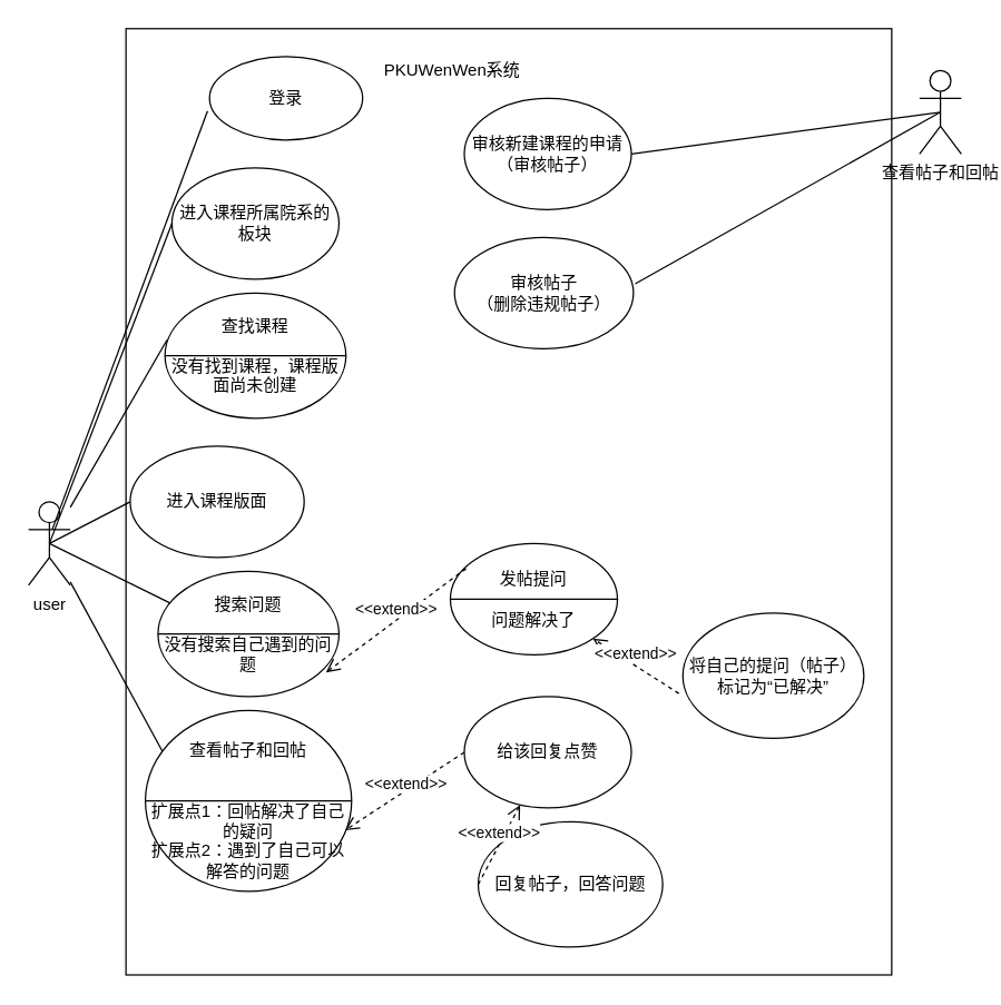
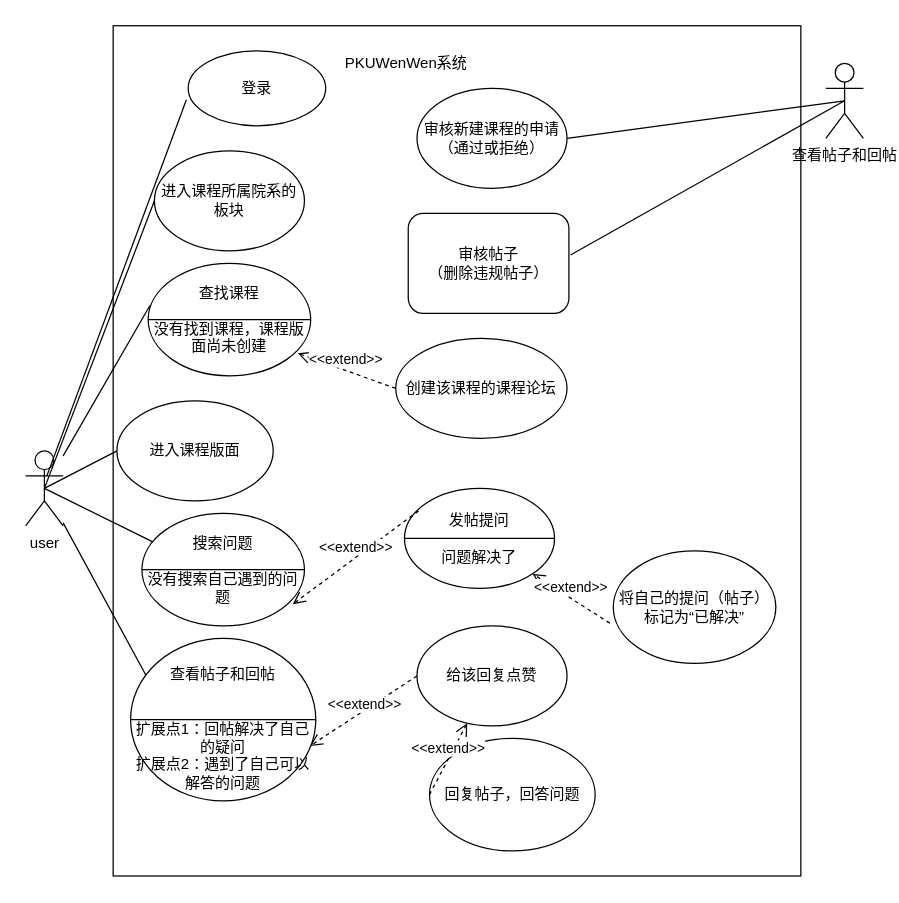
  <mxCell id="0" />
  <mxCell id="1" parent="0" />
  <mxCell id="2" value="" style="rounded=0;whiteSpace=wrap;html=1;" vertex="1" parent="1"><mxGeometry x="90" y="20" width="550" height="680" as="geometry" /></mxCell>
  <mxCell id="3" value="user" style="shape=umlActor;verticalLabelPosition=bottom;verticalAlign=top;html=1;outlineConnect=0;" parent="1" vertex="1"><mxGeometry x="20" y="360" width="30" height="60" as="geometry" /></mxCell>
  <mxCell id="4" value="登录" style="ellipse;whiteSpace=wrap;html=1;" parent="1" vertex="1"><mxGeometry x="150" y="40" width="110" height="60" as="geometry" /></mxCell>
  <mxCell id="5" value="" style="endArrow=none;html=1;entryX=-0.013;entryY=0.653;entryDx=0;entryDy=0;entryPerimeter=0;exitX=0.567;exitY=0.333;exitDx=0;exitDy=0;exitPerimeter=0;" parent="1" source="3" target="4" edge="1"><mxGeometry width="50" height="50" relative="1" as="geometry"><mxPoint x="13" y="390" as="sourcePoint" /><mxPoint x="393" y="180" as="targetPoint" /><Array as="points" /></mxGeometry></mxCell>
  <mxCell id="6" value="进入课程所属院系的板块" style="ellipse;whiteSpace=wrap;html=1;" parent="1" vertex="1"><mxGeometry x="123" y="120" width="120" height="80" as="geometry" /></mxCell>
  <mxCell id="7" value="进入课程版面" style="ellipse;whiteSpace=wrap;html=1;" parent="1" vertex="1"><mxGeometry x="93" y="320" width="125" height="80" as="geometry" /></mxCell>
  <mxCell id="8" value="回复帖子，回答问题" style="ellipse;whiteSpace=wrap;html=1;" parent="1" vertex="1"><mxGeometry x="343" y="590" width="132.5" height="90" as="geometry" /></mxCell>
  <mxCell id="9" value="发帖提问&lt;br&gt;&lt;br&gt;问题解决了" style="shape=lineEllipse;perimeter=ellipsePerimeter;whiteSpace=wrap;html=1;backgroundOutline=1;" parent="1" vertex="1"><mxGeometry x="323" y="390" width="120" height="80" as="geometry" /></mxCell>
  <mxCell id="10" value="查找课程&lt;br&gt;&lt;br&gt;没有找到课程，课程版面尚未创建" style="shape=lineEllipse;perimeter=ellipsePerimeter;whiteSpace=wrap;html=1;backgroundOutline=1;" parent="1" vertex="1"><mxGeometry x="118" y="210" width="130" height="90" as="geometry" /></mxCell>
+ <mxCell id="11" value="创建该课程的课程论坛" style="ellipse;whiteSpace=wrap;html=1;" parent="1" vertex="1"><mxGeometry x="316" y="270" width="137" height="80" as="geometry" /></mxCell>
  <mxCell id="12" value="搜索问题&lt;br&gt;&lt;br&gt;没有搜索自己遇到的问题" style="shape=lineEllipse;perimeter=ellipsePerimeter;whiteSpace=wrap;html=1;backgroundOutline=1;" parent="1" vertex="1"><mxGeometry x="113" y="410" width="130" height="90" as="geometry" /></mxCell>
+ <mxCell id="13" value="&amp;lt;&amp;lt;extend&amp;gt;&amp;gt;" style="html=1;verticalAlign=bottom;endArrow=open;dashed=1;endSize=8;entryX=0.921;entryY=0.8;entryDx=0;entryDy=0;entryPerimeter=0;exitX=0;exitY=0.5;exitDx=0;exitDy=0;" parent="1" source="11" target="10" edge="1"><mxGeometry relative="1" as="geometry"><mxPoint x="333" y="250" as="sourcePoint" /><mxPoint x="253" y="250" as="targetPoint" /></mxGeometry></mxCell>
  <mxCell id="14" value="&amp;lt;&amp;lt;extend&amp;gt;&amp;gt;" style="html=1;verticalAlign=bottom;endArrow=open;dashed=1;endSize=8;exitX=0.094;exitY=0.225;exitDx=0;exitDy=0;exitPerimeter=0;entryX=0.928;entryY=0.807;entryDx=0;entryDy=0;entryPerimeter=0;" parent="1" source="9" target="12" edge="1"><mxGeometry relative="1" as="geometry"><mxPoint x="403" y="350" as="sourcePoint" /><mxPoint x="323" y="350" as="targetPoint" /></mxGeometry></mxCell>
  <mxCell id="15" value="将自己的提问（帖子）标记为“已解决”" style="ellipse;whiteSpace=wrap;html=1;" parent="1" vertex="1"><mxGeometry x="490" y="440" width="130" height="90" as="geometry" /></mxCell>
  <mxCell id="16" value="&amp;lt;&amp;lt;extend&amp;gt;&amp;gt;" style="html=1;verticalAlign=bottom;endArrow=open;dashed=1;endSize=8;entryX=0.968;entryY=0.662;entryDx=0;entryDy=0;exitX=0;exitY=0.5;exitDx=0;exitDy=0;entryPerimeter=0;" parent="1" source="19" target="18" edge="1"><mxGeometry x="0.027" y="4" relative="1" as="geometry"><mxPoint x="353" y="590" as="sourcePoint" /><mxPoint x="263" y="650" as="targetPoint" /><mxPoint as="offset" /></mxGeometry></mxCell>
  <mxCell id="17" value="&amp;lt;&amp;lt;extend&amp;gt;&amp;gt;" style="html=1;verticalAlign=bottom;endArrow=open;dashed=1;endSize=8;exitX=-0.022;exitY=0.642;exitDx=0;exitDy=0;exitPerimeter=0;entryX=1;entryY=1;entryDx=0;entryDy=0;" parent="1" source="15" target="9" edge="1"><mxGeometry relative="1" as="geometry"><mxPoint x="403" y="340" as="sourcePoint" /><mxPoint x="323" y="340" as="targetPoint" /></mxGeometry></mxCell>
  <mxCell id="18" value="&lt;span&gt;&lt;br&gt;&lt;br&gt;&lt;br&gt;查看帖子和回帖&lt;br&gt;&lt;br&gt;&lt;br&gt;扩展点1：回帖解决了自己的疑问&lt;br&gt;扩展点2：遇到了自己可以解答的问题&lt;br&gt;&lt;br&gt;&lt;br&gt;&lt;/span&gt;" style="shape=lineEllipse;perimeter=ellipsePerimeter;whiteSpace=wrap;html=1;backgroundOutline=1;" parent="1" vertex="1"><mxGeometry x="103.93" y="510" width="148.13" height="130" as="geometry" /></mxCell>
  <mxCell id="19" value="给该回复点赞" style="ellipse;whiteSpace=wrap;html=1;" parent="1" vertex="1"><mxGeometry x="333" y="500" width="120" height="80" as="geometry" /></mxCell>
  <mxCell id="20" value="&amp;lt;&amp;lt;extend&amp;gt;&amp;gt;" style="html=1;verticalAlign=bottom;endArrow=open;dashed=1;endSize=8;exitX=0;exitY=0.5;exitDx=0;exitDy=0;" parent="1" source="8" target="19" edge="1"><mxGeometry relative="1" as="geometry"><mxPoint x="333" y="560" as="sourcePoint" /><mxPoint x="253" y="560" as="targetPoint" /></mxGeometry></mxCell>
  <mxCell id="21" value="" style="endArrow=none;html=1;entryX=0;entryY=0.5;entryDx=0;entryDy=0;exitX=0.5;exitY=0.5;exitDx=0;exitDy=0;exitPerimeter=0;" parent="1" source="3" target="6" edge="1"><mxGeometry width="50" height="50" relative="1" as="geometry"><mxPoint x="320" y="350" as="sourcePoint" /><mxPoint x="370" y="300" as="targetPoint" /></mxGeometry></mxCell>
  <mxCell id="22" value="" style="endArrow=none;html=1;entryX=0.011;entryY=0.375;entryDx=0;entryDy=0;entryPerimeter=0;" parent="1" source="3" target="10" edge="1"><mxGeometry width="50" height="50" relative="1" as="geometry"><mxPoint x="320" y="460" as="sourcePoint" /><mxPoint x="370" y="410" as="targetPoint" /></mxGeometry></mxCell>
  <mxCell id="23" value="" style="endArrow=none;html=1;entryX=0;entryY=0.5;entryDx=0;entryDy=0;exitX=0.5;exitY=0.5;exitDx=0;exitDy=0;exitPerimeter=0;" parent="1" source="3" target="7" edge="1"><mxGeometry width="50" height="50" relative="1" as="geometry"><mxPoint x="320" y="460" as="sourcePoint" /><mxPoint x="370" y="410" as="targetPoint" /></mxGeometry></mxCell>
  <mxCell id="24" value="" style="endArrow=none;html=1;entryX=0.067;entryY=0.253;entryDx=0;entryDy=0;entryPerimeter=0;exitX=0.5;exitY=0.5;exitDx=0;exitDy=0;exitPerimeter=0;" parent="1" source="3" target="12" edge="1"><mxGeometry width="50" height="50" relative="1" as="geometry"><mxPoint x="320" y="460" as="sourcePoint" /><mxPoint x="370" y="410" as="targetPoint" /></mxGeometry></mxCell>
  <mxCell id="25" value="" style="endArrow=none;html=1;entryX=0.083;entryY=0.227;entryDx=0;entryDy=0;entryPerimeter=0;" parent="1" source="3" target="18" edge="1"><mxGeometry width="50" height="50" relative="1" as="geometry"><mxPoint x="320" y="460" as="sourcePoint" /><mxPoint x="370" y="410" as="targetPoint" /></mxGeometry></mxCell>
  <mxCell id="26" value="查看帖子和回帖" style="shape=umlActor;verticalLabelPosition=bottom;verticalAlign=top;html=1;outlineConnect=0;" parent="1" vertex="1"><mxGeometry x="660" y="50" width="30" height="60" as="geometry" /></mxCell>
  <mxCell id="27" value="" style="endArrow=none;html=1;entryX=0.5;entryY=0.5;entryDx=0;entryDy=0;entryPerimeter=0;exitX=1;exitY=0.5;exitDx=0;exitDy=0;" parent="1" source="28" target="26" edge="1"><mxGeometry width="50" height="50" relative="1" as="geometry"><mxPoint x="330" y="280" as="sourcePoint" /><mxPoint x="380" y="230" as="targetPoint" /></mxGeometry></mxCell>
- <mxCell id="28" value="审核新建课程的申请（审核帖子）" style="ellipse;whiteSpace=wrap;html=1;" parent="1" vertex="1"><mxGeometry x="333" y="70" width="120" height="80" as="geometry" /></mxCell>
- <mxCell id="29" value="审核帖子&lt;br&gt;（删除违规帖子）" style="ellipse;whiteSpace=wrap;html=1;" parent="1" vertex="1"><mxGeometry x="326" y="170" width="128.5" height="80" as="geometry" /></mxCell>
+ <mxCell id="28" value="审核新建课程的申请（通过或拒绝）" style="ellipse;whiteSpace=wrap;html=1;" parent="1" vertex="1"><mxGeometry x="333" y="70" width="120" height="80" as="geometry" /></mxCell>
+ <mxCell id="29" value="审核帖子&lt;br&gt;（删除违规帖子）" style="whiteSpace=wrap;html=1;rounded=1;" parent="1" vertex="1"><mxGeometry x="326" y="170" width="128.5" height="80" as="geometry" /></mxCell>
  <mxCell id="30" value="" style="endArrow=none;html=1;exitX=1.01;exitY=0.417;exitDx=0;exitDy=0;exitPerimeter=0;entryX=0.5;entryY=0.5;entryDx=0;entryDy=0;entryPerimeter=0;" parent="1" source="29" target="26" edge="1"><mxGeometry width="50" height="50" relative="1" as="geometry"><mxPoint x="330" y="60" as="sourcePoint" /><mxPoint x="380" y="10" as="targetPoint" /></mxGeometry></mxCell>
  <mxCell id="31" value="PKUWenWen系统" style="text;html=1;align=center;verticalAlign=middle;resizable=0;points=[];autosize=1;strokeColor=none;" vertex="1" parent="1"><mxGeometry x="269" y="40" width="110" height="20" as="geometry" /></mxCell>
